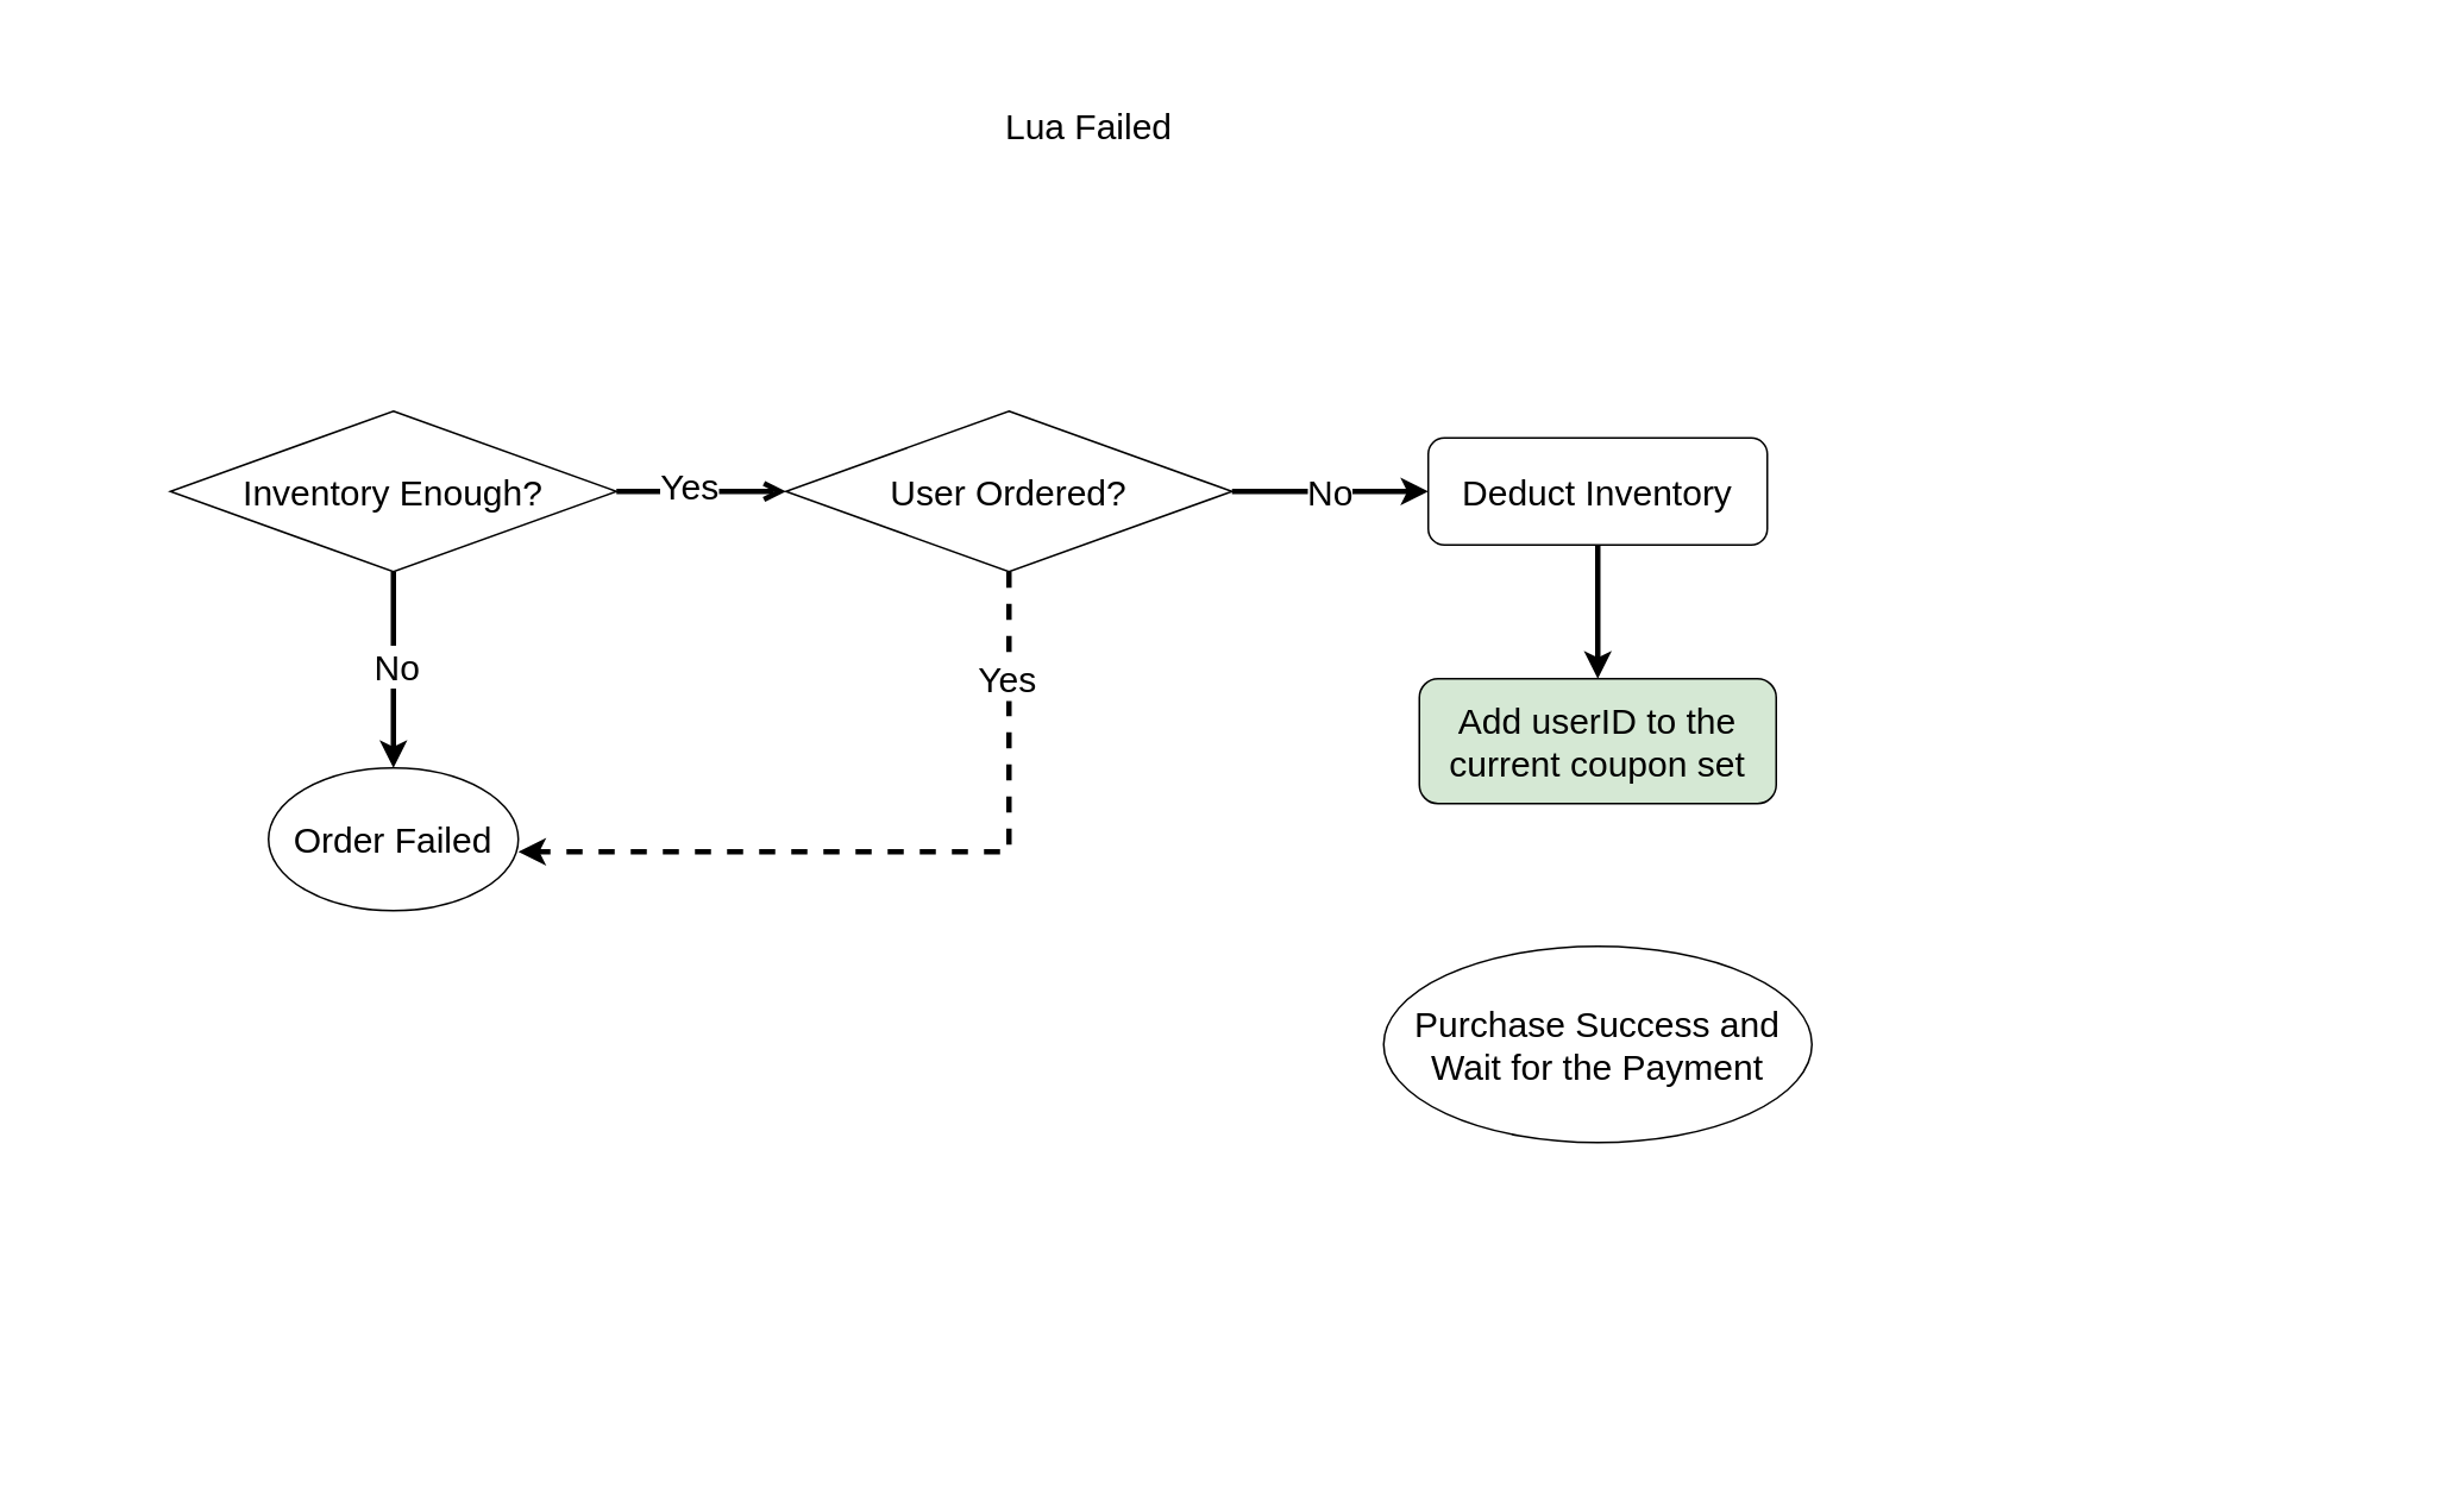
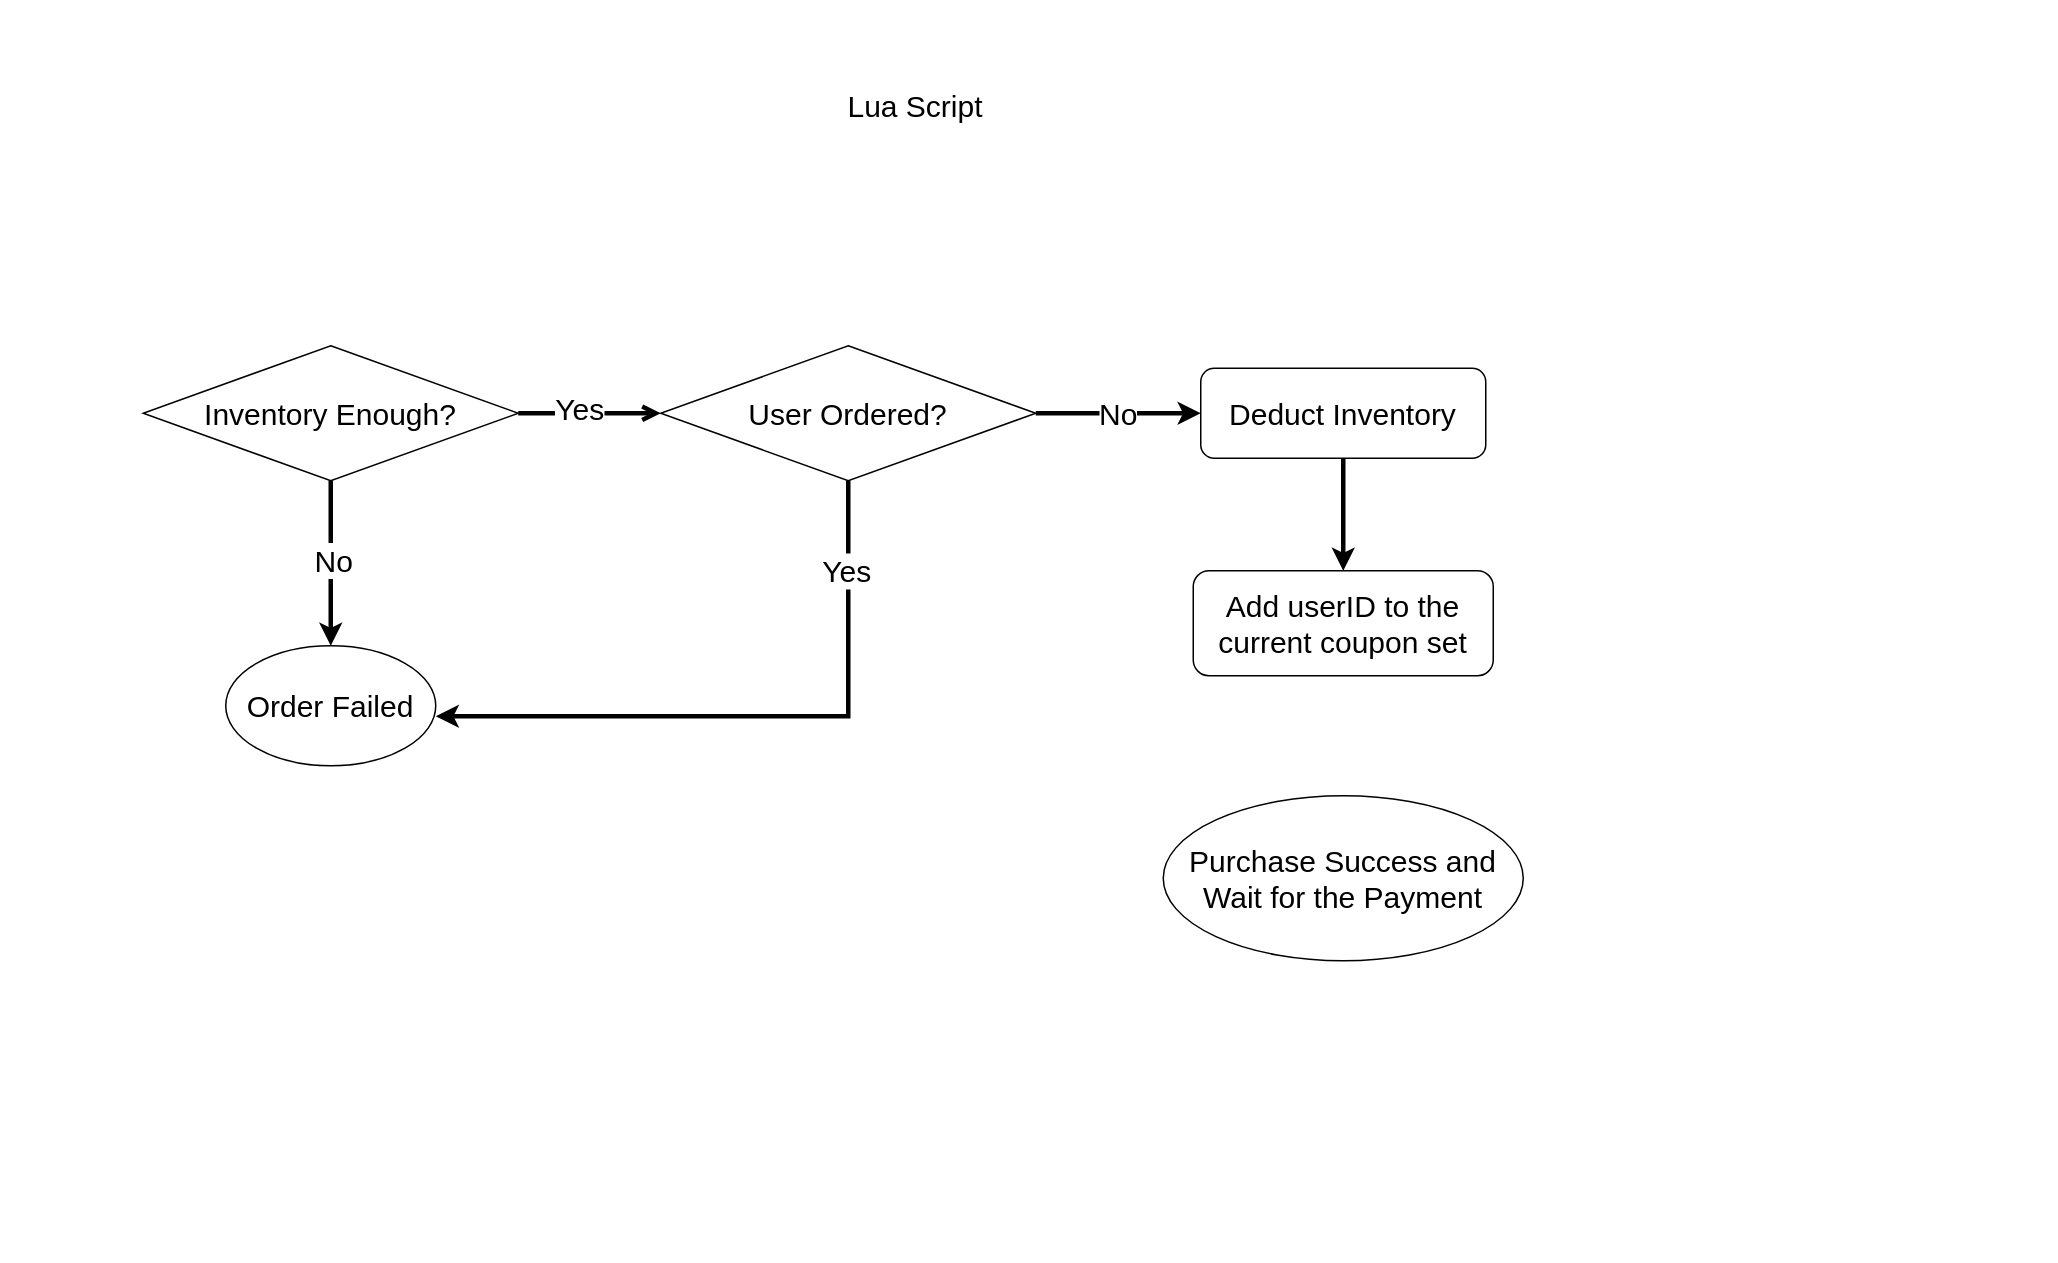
  <mxCell id="0" />
  <mxCell id="1" parent="0" />
  <mxCell id="2" value="" style="rounded=0;whiteSpace=wrap;html=1;strokeColor=none;movable=0;resizable=0;rotatable=0;deletable=0;editable=0;locked=1;connectable=0;" parent="1" vertex="1"><mxGeometry x="20" y="20" width="1330" height="800" as="geometry" /></mxCell>
  <mxCell id="3" style="edgeStyle=orthogonalEdgeStyle;rounded=0;orthogonalLoop=1;jettySize=auto;html=1;strokeWidth=3;endArrow=open;" parent="1" source="8" target="11" edge="1"><mxGeometry relative="1" as="geometry" /></mxCell>
  <mxCell id="4" value="Text" style="edgeLabel;html=1;align=center;verticalAlign=middle;resizable=0;points=[];" parent="3" vertex="1" connectable="0"><mxGeometry x="-0.116" y="1" relative="1" as="geometry"><mxPoint as="offset" /></mxGeometry></mxCell>
  <mxCell id="5" value="&lt;font style=&quot;font-size: 20px;&quot;&gt;Yes&lt;/font&gt;" style="edgeLabel;html=1;align=center;verticalAlign=middle;resizable=0;points=[];" parent="3" vertex="1" connectable="0"><mxGeometry x="-0.158" y="4" relative="1" as="geometry"><mxPoint as="offset" /></mxGeometry></mxCell>
  <mxCell id="6" style="edgeStyle=orthogonalEdgeStyle;rounded=0;orthogonalLoop=1;jettySize=auto;html=1;exitX=0.5;exitY=1;exitDx=0;exitDy=0;entryX=0.5;entryY=0;entryDx=0;entryDy=0;strokeWidth=3;" parent="1" source="8" target="12" edge="1"><mxGeometry relative="1" as="geometry" /></mxCell>
  <mxCell id="7" value="&lt;font style=&quot;font-size: 20px;&quot;&gt;No&lt;/font&gt;" style="edgeLabel;html=1;align=center;verticalAlign=middle;resizable=0;points=[];" parent="6" vertex="1" connectable="0"><mxGeometry x="-0.053" y="1" relative="1" as="geometry"><mxPoint as="offset" /></mxGeometry></mxCell>
  <mxCell id="8" value="&lt;font style=&quot;font-size: 20px;&quot;&gt;Inventory Enough?&lt;/font&gt;" style="rhombus;whiteSpace=wrap;html=1;" parent="1" vertex="1"><mxGeometry x="95" y="230" width="250" height="90" as="geometry" /></mxCell>
  <mxCell id="9" style="edgeStyle=orthogonalEdgeStyle;rounded=0;orthogonalLoop=1;jettySize=auto;html=1;exitX=1;exitY=0.5;exitDx=0;exitDy=0;strokeWidth=3;" parent="1" source="11" target="16" edge="1"><mxGeometry relative="1" as="geometry" /></mxCell>
  <mxCell id="10" value="&lt;font style=&quot;font-size: 20px;&quot;&gt;No&lt;/font&gt;" style="edgeLabel;html=1;align=center;verticalAlign=middle;resizable=0;points=[];" parent="9" vertex="1" connectable="0"><mxGeometry x="-0.018" y="1" relative="1" as="geometry"><mxPoint as="offset" /></mxGeometry></mxCell>
  <mxCell id="11" value="&lt;font style=&quot;font-size: 20px;&quot;&gt;User Ordered?&lt;/font&gt;" style="rhombus;whiteSpace=wrap;html=1;" parent="1" vertex="1"><mxGeometry x="440" y="230" width="250" height="90" as="geometry" /></mxCell>
  <mxCell id="12" value="&lt;font style=&quot;font-size: 20px;&quot;&gt;Order Failed&lt;/font&gt;" style="ellipse;whiteSpace=wrap;html=1;" parent="1" vertex="1"><mxGeometry x="150" y="430" width="140" height="80" as="geometry" /></mxCell>
- <mxCell id="13" style="edgeStyle=orthogonalEdgeStyle;rounded=0;orthogonalLoop=1;jettySize=auto;html=1;exitX=0.5;exitY=1;exitDx=0;exitDy=0;entryX=1;entryY=0.588;entryDx=0;entryDy=0;entryPerimeter=0;strokeWidth=3;dashed=1;" parent="1" source="11" target="12" edge="1"><mxGeometry relative="1" as="geometry" /></mxCell>
+ <mxCell id="13" style="edgeStyle=orthogonalEdgeStyle;rounded=0;orthogonalLoop=1;jettySize=auto;html=1;exitX=0.5;exitY=1;exitDx=0;exitDy=0;entryX=1;entryY=0.588;entryDx=0;entryDy=0;entryPerimeter=0;strokeWidth=3;" parent="1" source="11" target="12" edge="1"><mxGeometry relative="1" as="geometry" /></mxCell>
  <mxCell id="14" value="&lt;font style=&quot;font-size: 20px;&quot;&gt;Yes&lt;/font&gt;" style="edgeLabel;html=1;align=center;verticalAlign=middle;resizable=0;points=[];" parent="13" vertex="1" connectable="0"><mxGeometry x="-0.727" y="-2" relative="1" as="geometry"><mxPoint as="offset" /></mxGeometry></mxCell>
  <mxCell id="15" style="edgeStyle=orthogonalEdgeStyle;rounded=0;orthogonalLoop=1;jettySize=auto;html=1;exitX=0.5;exitY=1;exitDx=0;exitDy=0;strokeWidth=3;" parent="1" source="16" target="17" edge="1"><mxGeometry relative="1" as="geometry" /></mxCell>
  <mxCell id="16" value="&lt;font style=&quot;font-size: 20px;&quot;&gt;Deduct Inventory&lt;/font&gt;" style="rounded=1;whiteSpace=wrap;html=1;" parent="1" vertex="1"><mxGeometry x="800" y="245" width="190" height="60" as="geometry" /></mxCell>
- <mxCell id="17" value="&lt;font style=&quot;font-size: 20px;&quot;&gt;Add userID to the current coupon set&lt;/font&gt;" style="rounded=1;whiteSpace=wrap;html=1;fillColor=#d5e8d4;" parent="1" vertex="1"><mxGeometry x="795" y="380" width="200" height="70" as="geometry" /></mxCell>
+ <mxCell id="17" value="&lt;font style=&quot;font-size: 20px;&quot;&gt;Add userID to the current coupon set&lt;/font&gt;" style="rounded=1;whiteSpace=wrap;html=1;" parent="1" vertex="1"><mxGeometry x="795" y="380" width="200" height="70" as="geometry" /></mxCell>
  <mxCell id="18" value="&lt;font style=&quot;font-size: 20px;&quot;&gt;Purchase Success and Wait for the Payment&lt;/font&gt;" style="ellipse;whiteSpace=wrap;html=1;" parent="1" vertex="1"><mxGeometry x="775" y="530" width="240" height="110" as="geometry" /></mxCell>
- <mxCell id="19" value="&lt;font style=&quot;font-size: 20px;&quot;&gt;Lua Failed&lt;/font&gt;" style="rounded=0;whiteSpace=wrap;html=1;strokeColor=none;" parent="1" vertex="1"><mxGeometry x="550" y="40" width="120" height="60" as="geometry" /></mxCell>
+ <mxCell id="19" value="&lt;font style=&quot;font-size: 20px;&quot;&gt;Lua Script&lt;/font&gt;" style="rounded=0;whiteSpace=wrap;html=1;strokeColor=none;" parent="1" vertex="1"><mxGeometry x="550" y="40" width="120" height="60" as="geometry" /></mxCell>
